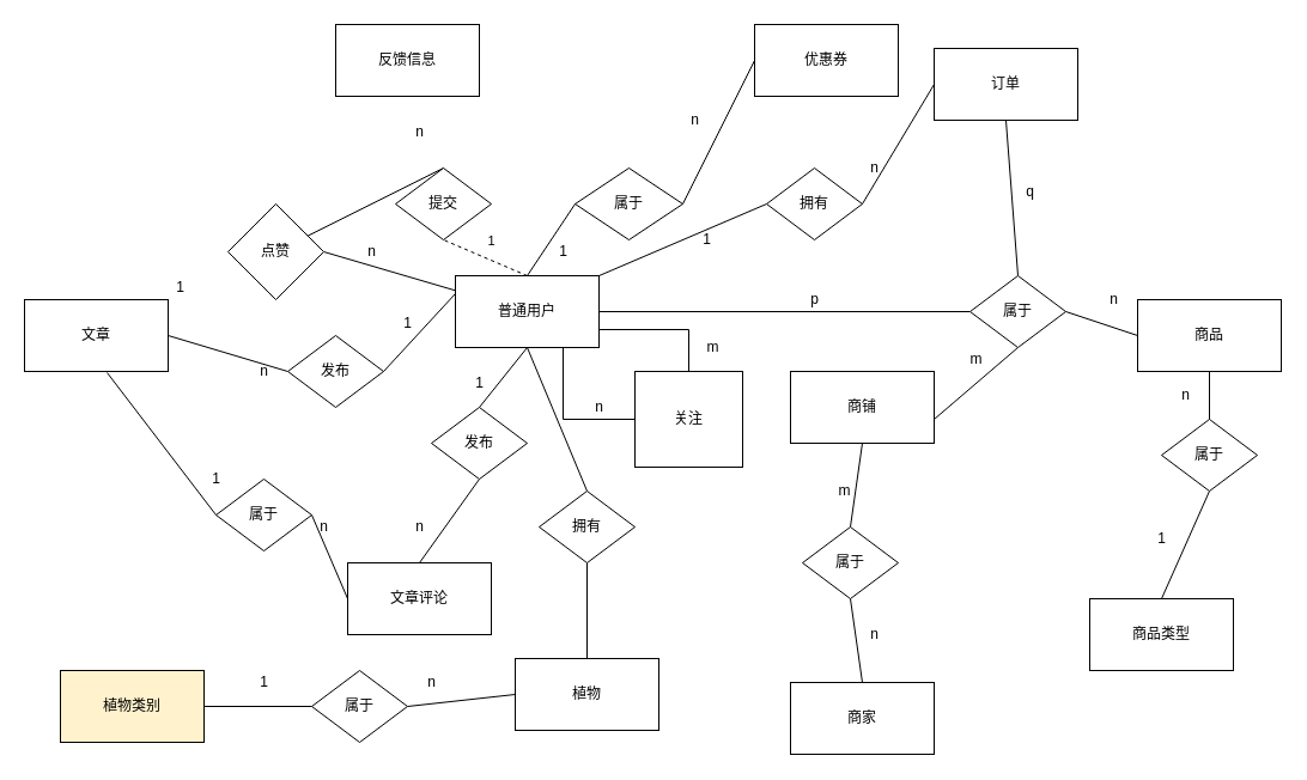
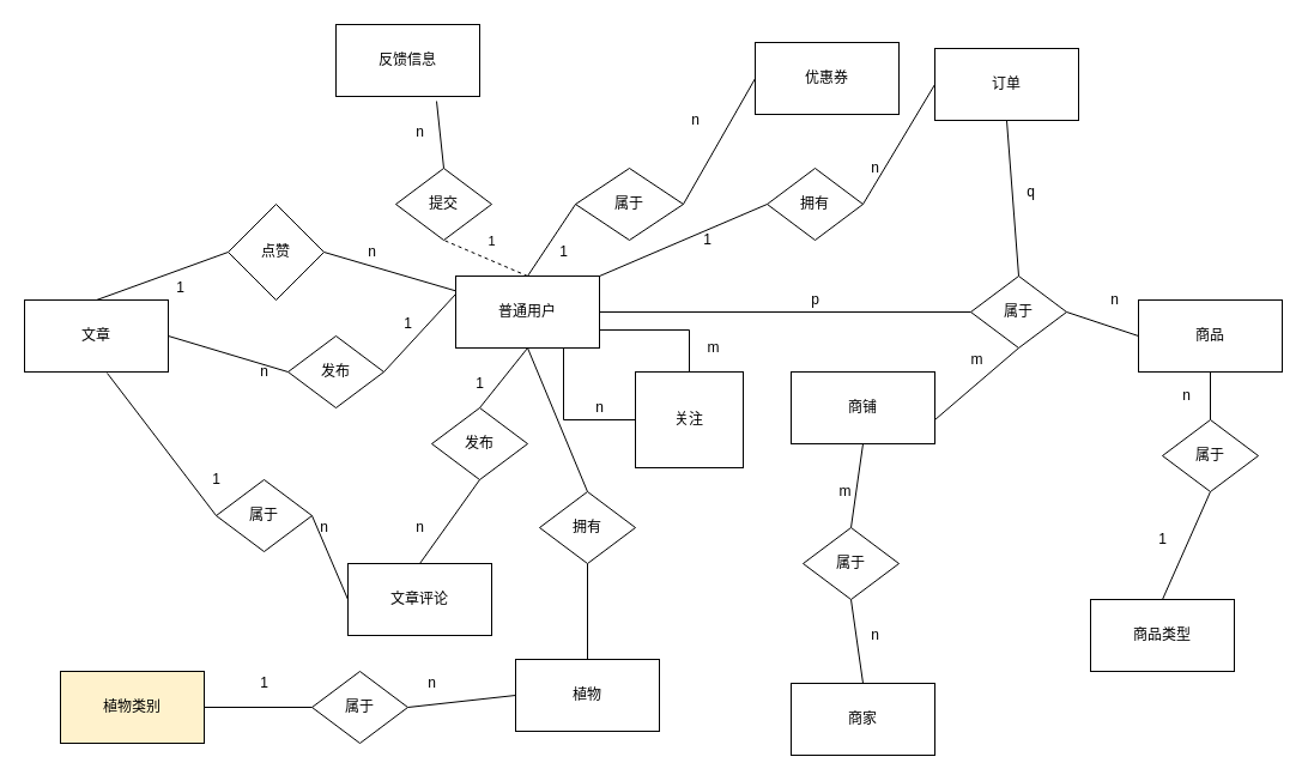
  <mxCell id="0" />
  <mxCell id="1" parent="0" />
  <mxCell id="2" style="edgeStyle=orthogonalEdgeStyle;rounded=0;orthogonalLoop=1;jettySize=auto;html=1;exitX=0.75;exitY=1;exitDx=0;exitDy=0;entryX=0;entryY=0.5;entryDx=0;entryDy=0;endArrow=none;endFill=0;" edge="1" parent="1" source="9" target="16"><mxGeometry relative="1" as="geometry" /></mxCell>
  <mxCell id="3" style="edgeStyle=none;rounded=0;orthogonalLoop=1;jettySize=auto;html=1;exitX=0.5;exitY=0;exitDx=0;exitDy=0;entryX=0.5;entryY=1;entryDx=0;entryDy=0;endArrow=none;endFill=0;dashed=1;" edge="1" parent="1" source="9" target="27"><mxGeometry relative="1" as="geometry" /></mxCell>
  <mxCell id="4" value="1" style="edgeLabel;html=1;align=center;verticalAlign=middle;resizable=0;points=[];" vertex="1" connectable="0" parent="3"><mxGeometry x="0.232" y="-7" relative="1" as="geometry"><mxPoint x="10.44" y="-5.05" as="offset" /></mxGeometry></mxCell>
  <mxCell id="5" style="edgeStyle=none;rounded=0;orthogonalLoop=1;jettySize=auto;html=1;exitX=0.5;exitY=1;exitDx=0;exitDy=0;entryX=0.5;entryY=0;entryDx=0;entryDy=0;endArrow=none;endFill=0;" edge="1" parent="1" source="9" target="30"><mxGeometry relative="1" as="geometry" /></mxCell>
  <mxCell id="6" style="edgeStyle=none;rounded=0;orthogonalLoop=1;jettySize=auto;html=1;exitX=0.5;exitY=1;exitDx=0;exitDy=0;entryX=0.5;entryY=0;entryDx=0;entryDy=0;endArrow=none;endFill=0;" edge="1" parent="1" source="9" target="46"><mxGeometry relative="1" as="geometry" /></mxCell>
  <mxCell id="7" style="edgeStyle=none;rounded=0;orthogonalLoop=1;jettySize=auto;html=1;exitX=0;exitY=0.25;exitDx=0;exitDy=0;entryX=1;entryY=0.5;entryDx=0;entryDy=0;endArrow=none;endFill=0;" edge="1" parent="1" source="9" target="38"><mxGeometry relative="1" as="geometry" /></mxCell>
  <mxCell id="8" style="edgeStyle=none;rounded=0;orthogonalLoop=1;jettySize=auto;html=1;exitX=1;exitY=0;exitDx=0;exitDy=0;entryX=0;entryY=0.5;entryDx=0;entryDy=0;endArrow=none;endFill=0;" edge="1" parent="1" source="9" target="70"><mxGeometry relative="1" as="geometry" /></mxCell>
  <mxCell id="9" value="普通用户" style="rounded=0;whiteSpace=wrap;html=1;" vertex="1" parent="1"><mxGeometry x="380" y="230" width="120" height="60" as="geometry" /></mxCell>
  <mxCell id="10" value="反馈信息" style="rounded=0;whiteSpace=wrap;html=1;" vertex="1" parent="1"><mxGeometry x="280" y="20" width="120" height="60" as="geometry" /></mxCell>
- <mxCell id="11" value="优惠券" style="rounded=0;whiteSpace=wrap;html=1;" vertex="1" parent="1"><mxGeometry x="630" y="20" width="120" height="60" as="geometry" /></mxCell>
+ <mxCell id="11" value="优惠券" style="rounded=0;whiteSpace=wrap;html=1;" vertex="1" parent="1"><mxGeometry x="630" y="35" width="120" height="60" as="geometry" /></mxCell>
  <mxCell id="12" value="文章" style="rounded=0;whiteSpace=wrap;html=1;" vertex="1" parent="1"><mxGeometry x="20" y="250" width="120" height="60" as="geometry" /></mxCell>
  <mxCell id="13" style="edgeStyle=none;rounded=0;orthogonalLoop=1;jettySize=auto;html=1;exitX=0;exitY=0.5;exitDx=0;exitDy=0;entryX=1;entryY=0.5;entryDx=0;entryDy=0;endArrow=none;endFill=0;" edge="1" parent="1" source="14" target="34"><mxGeometry relative="1" as="geometry" /></mxCell>
  <mxCell id="14" value="文章评论" style="rounded=0;whiteSpace=wrap;html=1;" vertex="1" parent="1"><mxGeometry x="290" y="470" width="120" height="60" as="geometry" /></mxCell>
  <mxCell id="15" style="edgeStyle=orthogonalEdgeStyle;rounded=0;orthogonalLoop=1;jettySize=auto;html=1;exitX=0.5;exitY=0;exitDx=0;exitDy=0;entryX=1;entryY=0.75;entryDx=0;entryDy=0;endArrow=none;endFill=0;" edge="1" parent="1" source="16" target="9"><mxGeometry relative="1" as="geometry" /></mxCell>
  <mxCell id="16" value="关注" style="whiteSpace=wrap;html=1;rounded=0;" vertex="1" parent="1"><mxGeometry x="530" y="310" width="90" height="80" as="geometry" /></mxCell>
  <mxCell id="17" value="n" style="text;html=1;align=center;verticalAlign=middle;resizable=0;points=[];autosize=1;" vertex="1" parent="1"><mxGeometry x="490" y="330" width="20" height="20" as="geometry" /></mxCell>
  <mxCell id="18" value="m" style="text;html=1;align=center;verticalAlign=middle;resizable=0;points=[];autosize=1;" vertex="1" parent="1"><mxGeometry x="580" y="280" width="30" height="20" as="geometry" /></mxCell>
+ <mxCell id="19" value="" style="endArrow=none;html=1;exitX=0.5;exitY=0;exitDx=0;exitDy=0;entryX=0;entryY=0.5;entryDx=0;entryDy=0;" edge="1" parent="1" source="12" target="40"><mxGeometry width="50" height="50" relative="1" as="geometry"><mxPoint x="130" y="300" as="sourcePoint" /><mxPoint x="179.96" y="220" as="targetPoint" /></mxGeometry></mxCell>
  <mxCell id="20" value="" style="endArrow=none;html=1;exitX=1;exitY=0.5;exitDx=0;exitDy=0;" edge="1" parent="1" source="40" target="9"><mxGeometry width="50" height="50" relative="1" as="geometry"><mxPoint x="260" y="207.5" as="sourcePoint" /><mxPoint x="340.711" y="210" as="targetPoint" /></mxGeometry></mxCell>
  <mxCell id="21" style="rounded=0;orthogonalLoop=1;jettySize=auto;html=1;exitX=1;exitY=0.5;exitDx=0;exitDy=0;entryX=0;entryY=0.5;entryDx=0;entryDy=0;endArrow=none;endFill=0;" edge="1" parent="1" source="22" target="11"><mxGeometry relative="1" as="geometry" /></mxCell>
  <mxCell id="22" value="属于" style="rhombus;whiteSpace=wrap;html=1;" vertex="1" parent="1"><mxGeometry x="480" y="140" width="90" height="60" as="geometry" /></mxCell>
  <mxCell id="23" value="" style="endArrow=none;html=1;exitX=0.5;exitY=0;exitDx=0;exitDy=0;entryX=0;entryY=0.5;entryDx=0;entryDy=0;" edge="1" parent="1" source="9" target="22"><mxGeometry width="50" height="50" relative="1" as="geometry"><mxPoint x="430" y="220" as="sourcePoint" /><mxPoint x="480" y="170" as="targetPoint" /></mxGeometry></mxCell>
  <mxCell id="24" value="1" style="text;html=1;align=center;verticalAlign=middle;resizable=0;points=[];autosize=1;" vertex="1" parent="1"><mxGeometry x="460" y="200" width="20" height="20" as="geometry" /></mxCell>
  <mxCell id="25" value="n" style="text;html=1;align=center;verticalAlign=middle;resizable=0;points=[];autosize=1;" vertex="1" parent="1"><mxGeometry x="570" y="90" width="20" height="20" as="geometry" /></mxCell>
- <mxCell id="26" style="edgeStyle=none;rounded=0;orthogonalLoop=1;jettySize=auto;html=1;exitX=0.5;exitY=0;exitDx=0;exitDy=0;endArrow=none;endFill=0;" edge="1" parent="1" source="27" target="40"><mxGeometry relative="1" as="geometry" /></mxCell>
+ <mxCell id="26" style="edgeStyle=none;rounded=0;orthogonalLoop=1;jettySize=auto;html=1;exitX=0.5;exitY=0;exitDx=0;exitDy=0;entryX=0.7;entryY=1.067;entryDx=0;entryDy=0;endArrow=none;endFill=0;entryPerimeter=0;" edge="1" parent="1" source="27" target="10"><mxGeometry relative="1" as="geometry" /></mxCell>
  <mxCell id="27" value="提交" style="rhombus;whiteSpace=wrap;html=1;" vertex="1" parent="1"><mxGeometry x="330" y="140" width="80" height="60" as="geometry" /></mxCell>
  <mxCell id="28" value="n" style="text;html=1;align=center;verticalAlign=middle;resizable=0;points=[];autosize=1;" vertex="1" parent="1"><mxGeometry x="340" width="20" height="20" as="geometry" y="100" /></mxCell>
  <mxCell id="29" style="edgeStyle=none;rounded=0;orthogonalLoop=1;jettySize=auto;html=1;exitX=0.5;exitY=1;exitDx=0;exitDy=0;entryX=0.5;entryY=0;entryDx=0;entryDy=0;endArrow=none;endFill=0;" edge="1" parent="1" source="30" target="14"><mxGeometry relative="1" as="geometry" /></mxCell>
  <mxCell id="30" value="发布" style="rhombus;whiteSpace=wrap;html=1;" vertex="1" parent="1"><mxGeometry x="360" y="340" width="80" height="60" as="geometry" /></mxCell>
  <mxCell id="31" value="1" style="text;html=1;align=center;verticalAlign=middle;resizable=0;points=[];autosize=1;" vertex="1" parent="1"><mxGeometry x="390" y="310" width="20" height="20" as="geometry" /></mxCell>
  <mxCell id="32" value="n" style="text;html=1;align=center;verticalAlign=middle;resizable=0;points=[];autosize=1;" vertex="1" parent="1"><mxGeometry x="340" y="430" width="20" height="20" as="geometry" /></mxCell>
  <mxCell id="33" style="edgeStyle=none;rounded=0;orthogonalLoop=1;jettySize=auto;html=1;exitX=0;exitY=0.5;exitDx=0;exitDy=0;entryX=0.575;entryY=1.017;entryDx=0;entryDy=0;entryPerimeter=0;endArrow=none;endFill=0;" edge="1" parent="1" source="34" target="12"><mxGeometry relative="1" as="geometry" /></mxCell>
  <mxCell id="34" value="属于" style="rhombus;whiteSpace=wrap;html=1;" vertex="1" parent="1"><mxGeometry x="180" y="400" width="80" height="60" as="geometry" /></mxCell>
  <mxCell id="35" value="n" style="text;html=1;align=center;verticalAlign=middle;resizable=0;points=[];autosize=1;" vertex="1" parent="1"><mxGeometry x="260" y="430" width="20" height="20" as="geometry" /></mxCell>
  <mxCell id="36" value="1" style="text;html=1;align=center;verticalAlign=middle;resizable=0;points=[];autosize=1;" vertex="1" parent="1"><mxGeometry x="170" y="390" width="20" height="20" as="geometry" /></mxCell>
  <mxCell id="37" style="edgeStyle=none;rounded=0;orthogonalLoop=1;jettySize=auto;html=1;exitX=0;exitY=0.5;exitDx=0;exitDy=0;entryX=1;entryY=0.5;entryDx=0;entryDy=0;endArrow=none;endFill=0;" edge="1" parent="1" source="38" target="12"><mxGeometry relative="1" as="geometry" /></mxCell>
  <mxCell id="38" value="发布" style="rhombus;whiteSpace=wrap;html=1;" vertex="1" parent="1"><mxGeometry x="240" y="280" width="80" height="60" as="geometry" /></mxCell>
  <mxCell id="39" value="n" style="text;html=1;align=center;verticalAlign=middle;resizable=0;points=[];autosize=1;" vertex="1" parent="1"><mxGeometry x="210" y="300" width="20" height="20" as="geometry" /></mxCell>
  <mxCell id="40" value="点赞" style="rhombus;whiteSpace=wrap;html=1;" vertex="1" parent="1"><mxGeometry x="190" y="170" width="80" height="80" as="geometry" /></mxCell>
  <mxCell id="41" value="n" style="text;html=1;align=center;verticalAlign=middle;resizable=0;points=[];autosize=1;" vertex="1" parent="1"><mxGeometry x="300" y="200" width="20" height="20" as="geometry" /></mxCell>
  <mxCell id="42" value="1" style="text;html=1;align=center;verticalAlign=middle;resizable=0;points=[];autosize=1;" vertex="1" parent="1"><mxGeometry x="140" y="230" width="20" height="20" as="geometry" /></mxCell>
  <mxCell id="43" style="edgeStyle=none;rounded=0;orthogonalLoop=1;jettySize=auto;html=1;exitX=0;exitY=0.5;exitDx=0;exitDy=0;entryX=1;entryY=0.5;entryDx=0;entryDy=0;endArrow=none;endFill=0;" edge="1" parent="1" source="44" target="78"><mxGeometry relative="1" as="geometry" /></mxCell>
  <mxCell id="44" value="植物" style="rounded=0;whiteSpace=wrap;html=1;" vertex="1" parent="1"><mxGeometry x="430" y="550" width="120" height="60" as="geometry" /></mxCell>
  <mxCell id="45" style="edgeStyle=none;rounded=0;orthogonalLoop=1;jettySize=auto;html=1;exitX=0.5;exitY=1;exitDx=0;exitDy=0;entryX=0.5;entryY=0;entryDx=0;entryDy=0;endArrow=none;endFill=0;" edge="1" parent="1" source="46" target="44"><mxGeometry relative="1" as="geometry" /></mxCell>
  <mxCell id="46" value="拥有" style="rhombus;whiteSpace=wrap;html=1;" vertex="1" parent="1"><mxGeometry x="450" y="410" width="80" height="60" as="geometry" /></mxCell>
  <mxCell id="47" value="1" style="text;html=1;align=center;verticalAlign=middle;resizable=0;points=[];autosize=1;" vertex="1" parent="1"><mxGeometry x="330" y="260" width="20" height="20" as="geometry" /></mxCell>
  <mxCell id="48" value="商家" style="rounded=0;whiteSpace=wrap;html=1;" vertex="1" parent="1"><mxGeometry x="660" y="570" width="120" height="60" as="geometry" /></mxCell>
  <mxCell id="49" style="edgeStyle=none;rounded=0;orthogonalLoop=1;jettySize=auto;html=1;exitX=0.5;exitY=1;exitDx=0;exitDy=0;entryX=0.5;entryY=0;entryDx=0;entryDy=0;endArrow=none;endFill=0;" edge="1" parent="1" source="50" target="58"><mxGeometry relative="1" as="geometry" /></mxCell>
  <mxCell id="50" value="商铺" style="rounded=0;whiteSpace=wrap;html=1;" vertex="1" parent="1"><mxGeometry x="660" y="310" width="120" height="60" as="geometry" /></mxCell>
  <mxCell id="51" style="edgeStyle=none;rounded=0;orthogonalLoop=1;jettySize=auto;html=1;exitX=0.5;exitY=1;exitDx=0;exitDy=0;entryX=0.5;entryY=0;entryDx=0;entryDy=0;endArrow=none;endFill=0;" edge="1" parent="1" source="52" target="63"><mxGeometry relative="1" as="geometry" /></mxCell>
  <mxCell id="52" value="订单" style="rounded=0;whiteSpace=wrap;html=1;" vertex="1" parent="1"><mxGeometry x="780" y="40" width="120" height="60" as="geometry" /></mxCell>
  <mxCell id="53" style="edgeStyle=none;rounded=0;orthogonalLoop=1;jettySize=auto;html=1;exitX=0;exitY=0.5;exitDx=0;exitDy=0;entryX=1;entryY=0.5;entryDx=0;entryDy=0;endArrow=none;endFill=0;" edge="1" parent="1" source="55" target="63"><mxGeometry relative="1" as="geometry" /></mxCell>
  <mxCell id="54" style="edgeStyle=none;rounded=0;orthogonalLoop=1;jettySize=auto;html=1;exitX=0.5;exitY=1;exitDx=0;exitDy=0;entryX=0.5;entryY=0;entryDx=0;entryDy=0;endArrow=none;endFill=0;" edge="1" parent="1" source="55" target="67"><mxGeometry relative="1" as="geometry" /></mxCell>
  <mxCell id="55" value="商品" style="rounded=0;whiteSpace=wrap;html=1;" vertex="1" parent="1"><mxGeometry x="950" y="250" width="120" height="60" as="geometry" /></mxCell>
  <mxCell id="56" value="商品类型" style="rounded=0;whiteSpace=wrap;html=1;" vertex="1" parent="1"><mxGeometry x="910" y="500" width="120" height="60" as="geometry" /></mxCell>
  <mxCell id="57" style="edgeStyle=none;rounded=0;orthogonalLoop=1;jettySize=auto;html=1;exitX=0.5;exitY=1;exitDx=0;exitDy=0;entryX=0.5;entryY=0;entryDx=0;entryDy=0;endArrow=none;endFill=0;" edge="1" parent="1" source="58" target="48"><mxGeometry relative="1" as="geometry" /></mxCell>
  <mxCell id="58" value="属于" style="rhombus;whiteSpace=wrap;html=1;" vertex="1" parent="1"><mxGeometry x="670" y="440" width="80" height="60" as="geometry" /></mxCell>
  <mxCell id="59" value="m" style="text;html=1;align=center;verticalAlign=middle;resizable=0;points=[];autosize=1;" vertex="1" parent="1"><mxGeometry x="690" y="400" width="30" height="20" as="geometry" /></mxCell>
  <mxCell id="60" value="n" style="text;html=1;align=center;verticalAlign=middle;resizable=0;points=[];autosize=1;" vertex="1" parent="1"><mxGeometry x="720" y="520" width="20" height="20" as="geometry" /></mxCell>
  <mxCell id="61" style="edgeStyle=none;rounded=0;orthogonalLoop=1;jettySize=auto;html=1;exitX=0.5;exitY=1;exitDx=0;exitDy=0;endArrow=none;endFill=0;exitPerimeter=0;" edge="1" parent="1" source="63"><mxGeometry relative="1" as="geometry"><mxPoint x="780" y="350" as="targetPoint" /></mxGeometry></mxCell>
  <mxCell id="62" style="edgeStyle=none;rounded=0;orthogonalLoop=1;jettySize=auto;html=1;exitX=0;exitY=0.5;exitDx=0;exitDy=0;entryX=1;entryY=0.5;entryDx=0;entryDy=0;endArrow=none;endFill=0;" edge="1" parent="1" source="63" target="9"><mxGeometry relative="1" as="geometry" /></mxCell>
  <mxCell id="63" value="属于" style="rhombus;whiteSpace=wrap;html=1;" vertex="1" parent="1"><mxGeometry x="810" y="230" width="80" height="60" as="geometry" /></mxCell>
  <mxCell id="64" value="n" style="text;html=1;align=center;verticalAlign=middle;resizable=0;points=[];autosize=1;" vertex="1" parent="1"><mxGeometry x="920" y="240" width="20" height="20" as="geometry" /></mxCell>
  <mxCell id="65" value="m" style="text;html=1;align=center;verticalAlign=middle;resizable=0;points=[];autosize=1;" vertex="1" parent="1"><mxGeometry x="800" y="290" width="30" height="20" as="geometry" /></mxCell>
  <mxCell id="66" style="edgeStyle=none;rounded=0;orthogonalLoop=1;jettySize=auto;html=1;exitX=0.5;exitY=1;exitDx=0;exitDy=0;entryX=0.5;entryY=0;entryDx=0;entryDy=0;endArrow=none;endFill=0;" edge="1" parent="1" source="67" target="56"><mxGeometry relative="1" as="geometry" /></mxCell>
  <mxCell id="67" value="属于" style="rhombus;whiteSpace=wrap;html=1;" vertex="1" parent="1"><mxGeometry x="970" y="350" width="80" height="60" as="geometry" /></mxCell>
  <mxCell id="68" value="p" style="text;html=1;align=center;verticalAlign=middle;resizable=0;points=[];autosize=1;" vertex="1" parent="1"><mxGeometry x="670" y="240" width="20" height="20" as="geometry" /></mxCell>
  <mxCell id="69" style="edgeStyle=none;rounded=0;orthogonalLoop=1;jettySize=auto;html=1;exitX=1;exitY=0.5;exitDx=0;exitDy=0;entryX=0;entryY=0.5;entryDx=0;entryDy=0;endArrow=none;endFill=0;" edge="1" parent="1" source="70" target="52"><mxGeometry relative="1" as="geometry" /></mxCell>
  <mxCell id="70" value="拥有" style="rhombus;whiteSpace=wrap;html=1;" vertex="1" parent="1"><mxGeometry x="640" y="140" width="80" height="60" as="geometry" /></mxCell>
  <mxCell id="71" value="1" style="text;html=1;align=center;verticalAlign=middle;resizable=0;points=[];autosize=1;" vertex="1" parent="1"><mxGeometry x="580" y="190" width="20" height="20" as="geometry" /></mxCell>
  <mxCell id="72" value="n" style="text;html=1;align=center;verticalAlign=middle;resizable=0;points=[];autosize=1;" vertex="1" parent="1"><mxGeometry x="720" y="130" width="20" height="20" as="geometry" /></mxCell>
  <mxCell id="73" value="q" style="text;html=1;align=center;verticalAlign=middle;resizable=0;points=[];autosize=1;" vertex="1" parent="1"><mxGeometry x="850" y="150" width="20" height="20" as="geometry" /></mxCell>
  <mxCell id="74" value="植物类别" style="rounded=0;whiteSpace=wrap;html=1;fillColor=#fff2cc;" vertex="1" parent="1"><mxGeometry x="50" y="560" width="120" height="60" as="geometry" /></mxCell>
  <mxCell id="75" value="n" style="text;html=1;align=center;verticalAlign=middle;resizable=0;points=[];autosize=1;" vertex="1" parent="1"><mxGeometry x="980" y="320" width="20" height="20" as="geometry" /></mxCell>
  <mxCell id="76" value="1" style="text;html=1;align=center;verticalAlign=middle;resizable=0;points=[];autosize=1;" vertex="1" parent="1"><mxGeometry x="960" y="440" width="20" height="20" as="geometry" /></mxCell>
  <mxCell id="77" style="edgeStyle=none;rounded=0;orthogonalLoop=1;jettySize=auto;html=1;exitX=0;exitY=0.5;exitDx=0;exitDy=0;entryX=1;entryY=0.5;entryDx=0;entryDy=0;endArrow=none;endFill=0;" edge="1" parent="1" source="78" target="74"><mxGeometry relative="1" as="geometry" /></mxCell>
  <mxCell id="78" value="属于" style="rhombus;whiteSpace=wrap;html=1;" vertex="1" parent="1"><mxGeometry x="260" y="560" width="80" height="60" as="geometry" /></mxCell>
  <mxCell id="79" value="n" style="text;html=1;align=center;verticalAlign=middle;resizable=0;points=[];autosize=1;" vertex="1" parent="1"><mxGeometry x="350" y="560" width="20" height="20" as="geometry" /></mxCell>
  <mxCell id="80" value="1" style="text;html=1;align=center;verticalAlign=middle;resizable=0;points=[];autosize=1;" vertex="1" parent="1"><mxGeometry x="210" y="560" width="20" height="20" as="geometry" /></mxCell>
